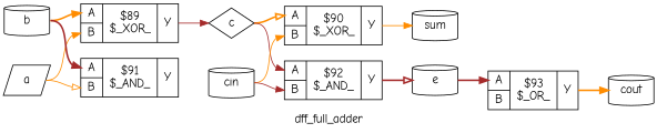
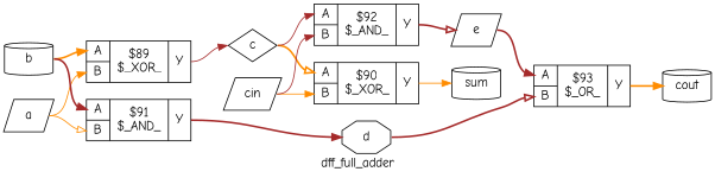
  digraph {
    fontname="Comic Neue"
    label=dff_full_adder
    rankdir=LR
    remincross=true
    node [color=black fontcolor=black fontname="Comic Neue" shape=record]
    edge [arrowhead=normal color=brown fontcolor=black fontname="Comic Neue" headport="p10:w" style=bold tailport=e]
    n1 [label=a shape=parallelogram]
    n2 [label="{{<p9> A|<p10> B}|$89\n$_XOR_|{<p11> Y}}" color="" fontcolor=""]
    n3 [label="{{<p9> A|<p10> B}|$91\n$_AND_|{<p11> Y}}" color="" fontcolor=""]
    n4 [label=c shape=diamond]
+   n5 [label=d shape=octagon]
    n6 [label=b shape=cylinder]
    n7 [label="{{<p9> A|<p10> B}|$90\n$_XOR_|{<p11> Y}}" color="" fontcolor=""]
    n8 [label="{{<p9> A|<p10> B}|$92\n$_AND_|{<p11> Y}}" color="" fontcolor=""]
    n9 [label=sum shape=cylinder]
-   n10 [label=e shape=cylinder]
-   n11 [label=cin shape=cylinder]
+   n10 [label=e shape=parallelogram]
+   n11 [label=cin shape=parallelogram]
    n12 [label=cout shape=cylinder]
    n13 [label="{{<p9> A|<p10> B}|$93\n$_OR_|{<p11> Y}}" color="" fontcolor=""]
    n1 -> n2 [color=darkorange style=solid]
    n1 -> n3 [arrowhead=onormal color=darkorange style=solid]
    n2 -> n4 [headport=w style=solid tailport="p11:e"]
+   n3 -> n5 [headport=w tailport="p11:e"]
    n4 -> n7 [arrowhead=onormal color=darkorange headport="p9:w"]
    n4 -> n8 [headport="p9:w" style=solid]
+   n5 -> n13 [arrowhead=onormal]
    n6 -> n2 [color=darkorange headport="p9:w"]
    n6 -> n3 [headport="p9:w"]
    n7 -> n9 [color=darkorange headport=w style=solid tailport="p11:e"]
    n8 -> n10 [arrowhead=onormal headport=w tailport="p11:e"]
    n10 -> n13 [headport="p9:w"]
    n11 -> n7 [color=darkorange style=solid]
    n11 -> n8 [style=solid]
    n13 -> n12 [color=darkorange headport=w tailport="p11:e"]
  }
